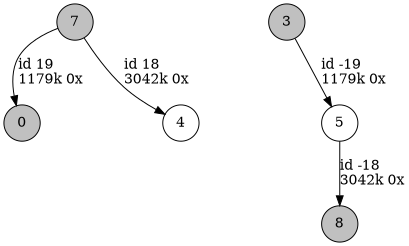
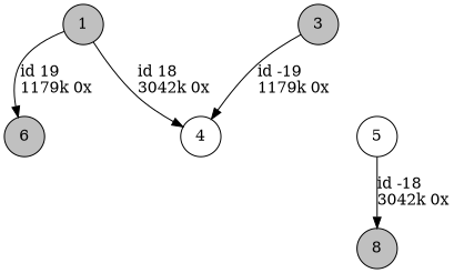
  digraph {
    nodesep=0.5
    node [fillcolor=grey shape=circle style=filled]
    edge [color=black]
-   0 [height=0.3]
-   1 [height=0.3 label=7]
+   0 [height=0.3 label=6]
+   1 [height=0.3]
    4 [height=0.3 fillcolor="" style=""]
    n4 [height=0.3 label=8]
    3 [height=0.3]
    5 [height=0.3 fillcolor="" style=""]
    1 -> 0 [label="id 19\l1179k 0x"]
    1 -> 4 [label="id 18\l3042k 0x"]
-   3 -> 5 [label="id -19\l1179k 0x"]
+   3 -> 4 [label="id -19\l1179k 0x"]
    5 -> n4 [label="id -18\l3042k 0x"]
  }
